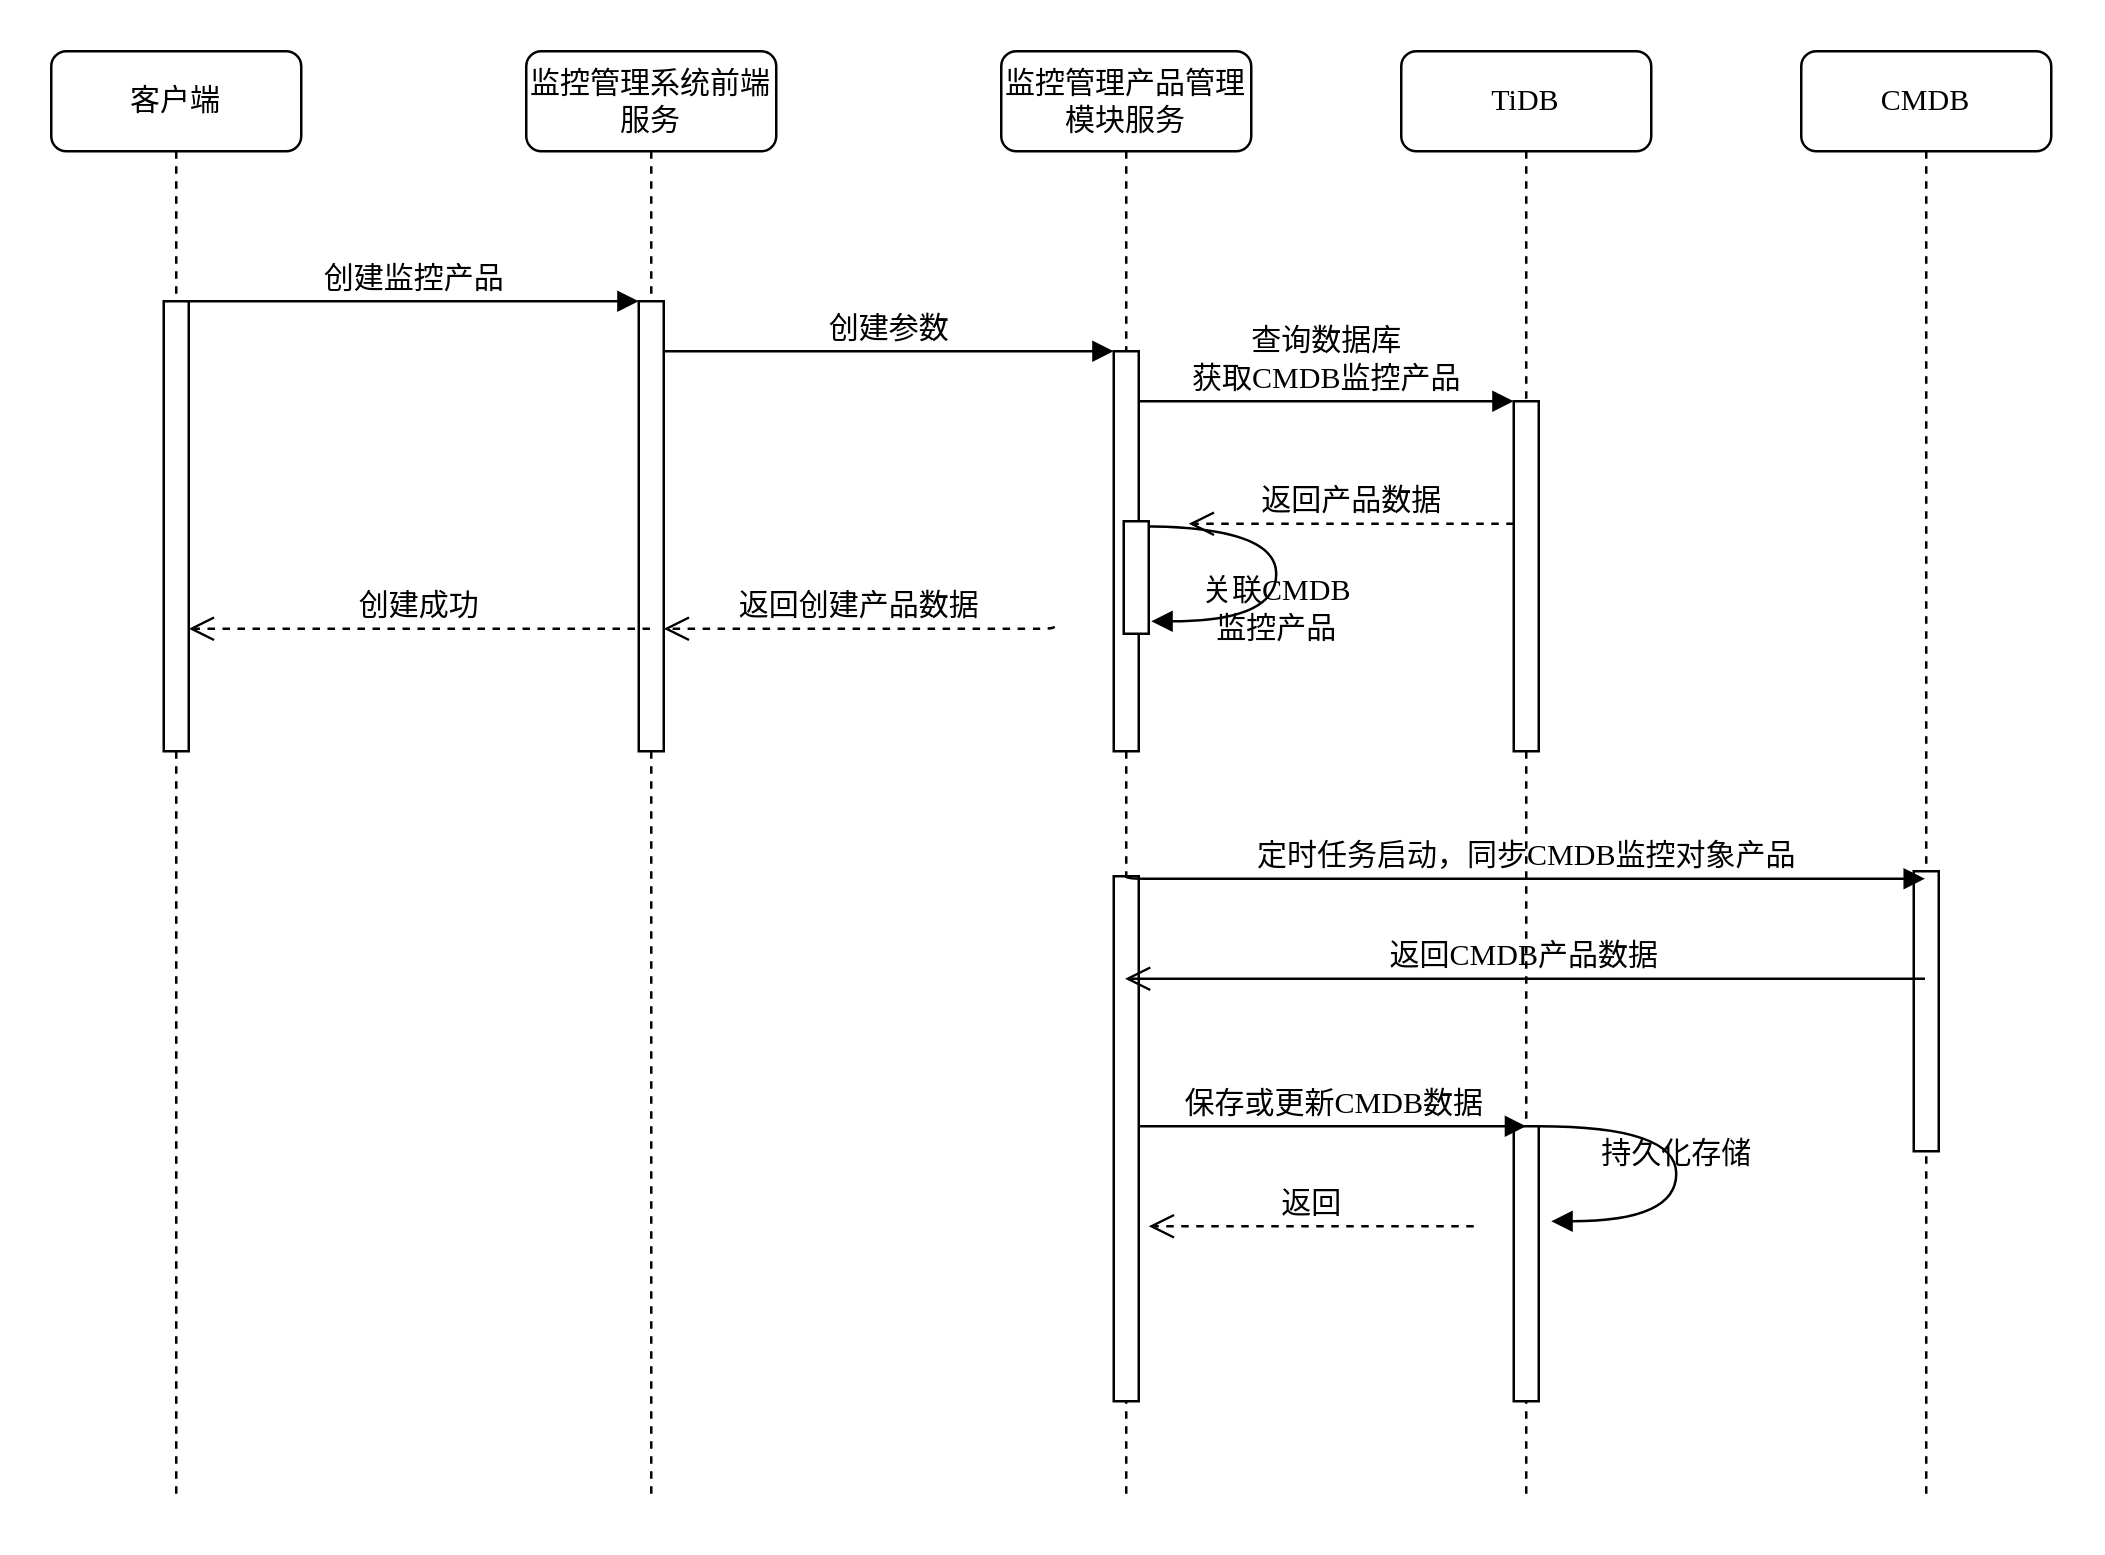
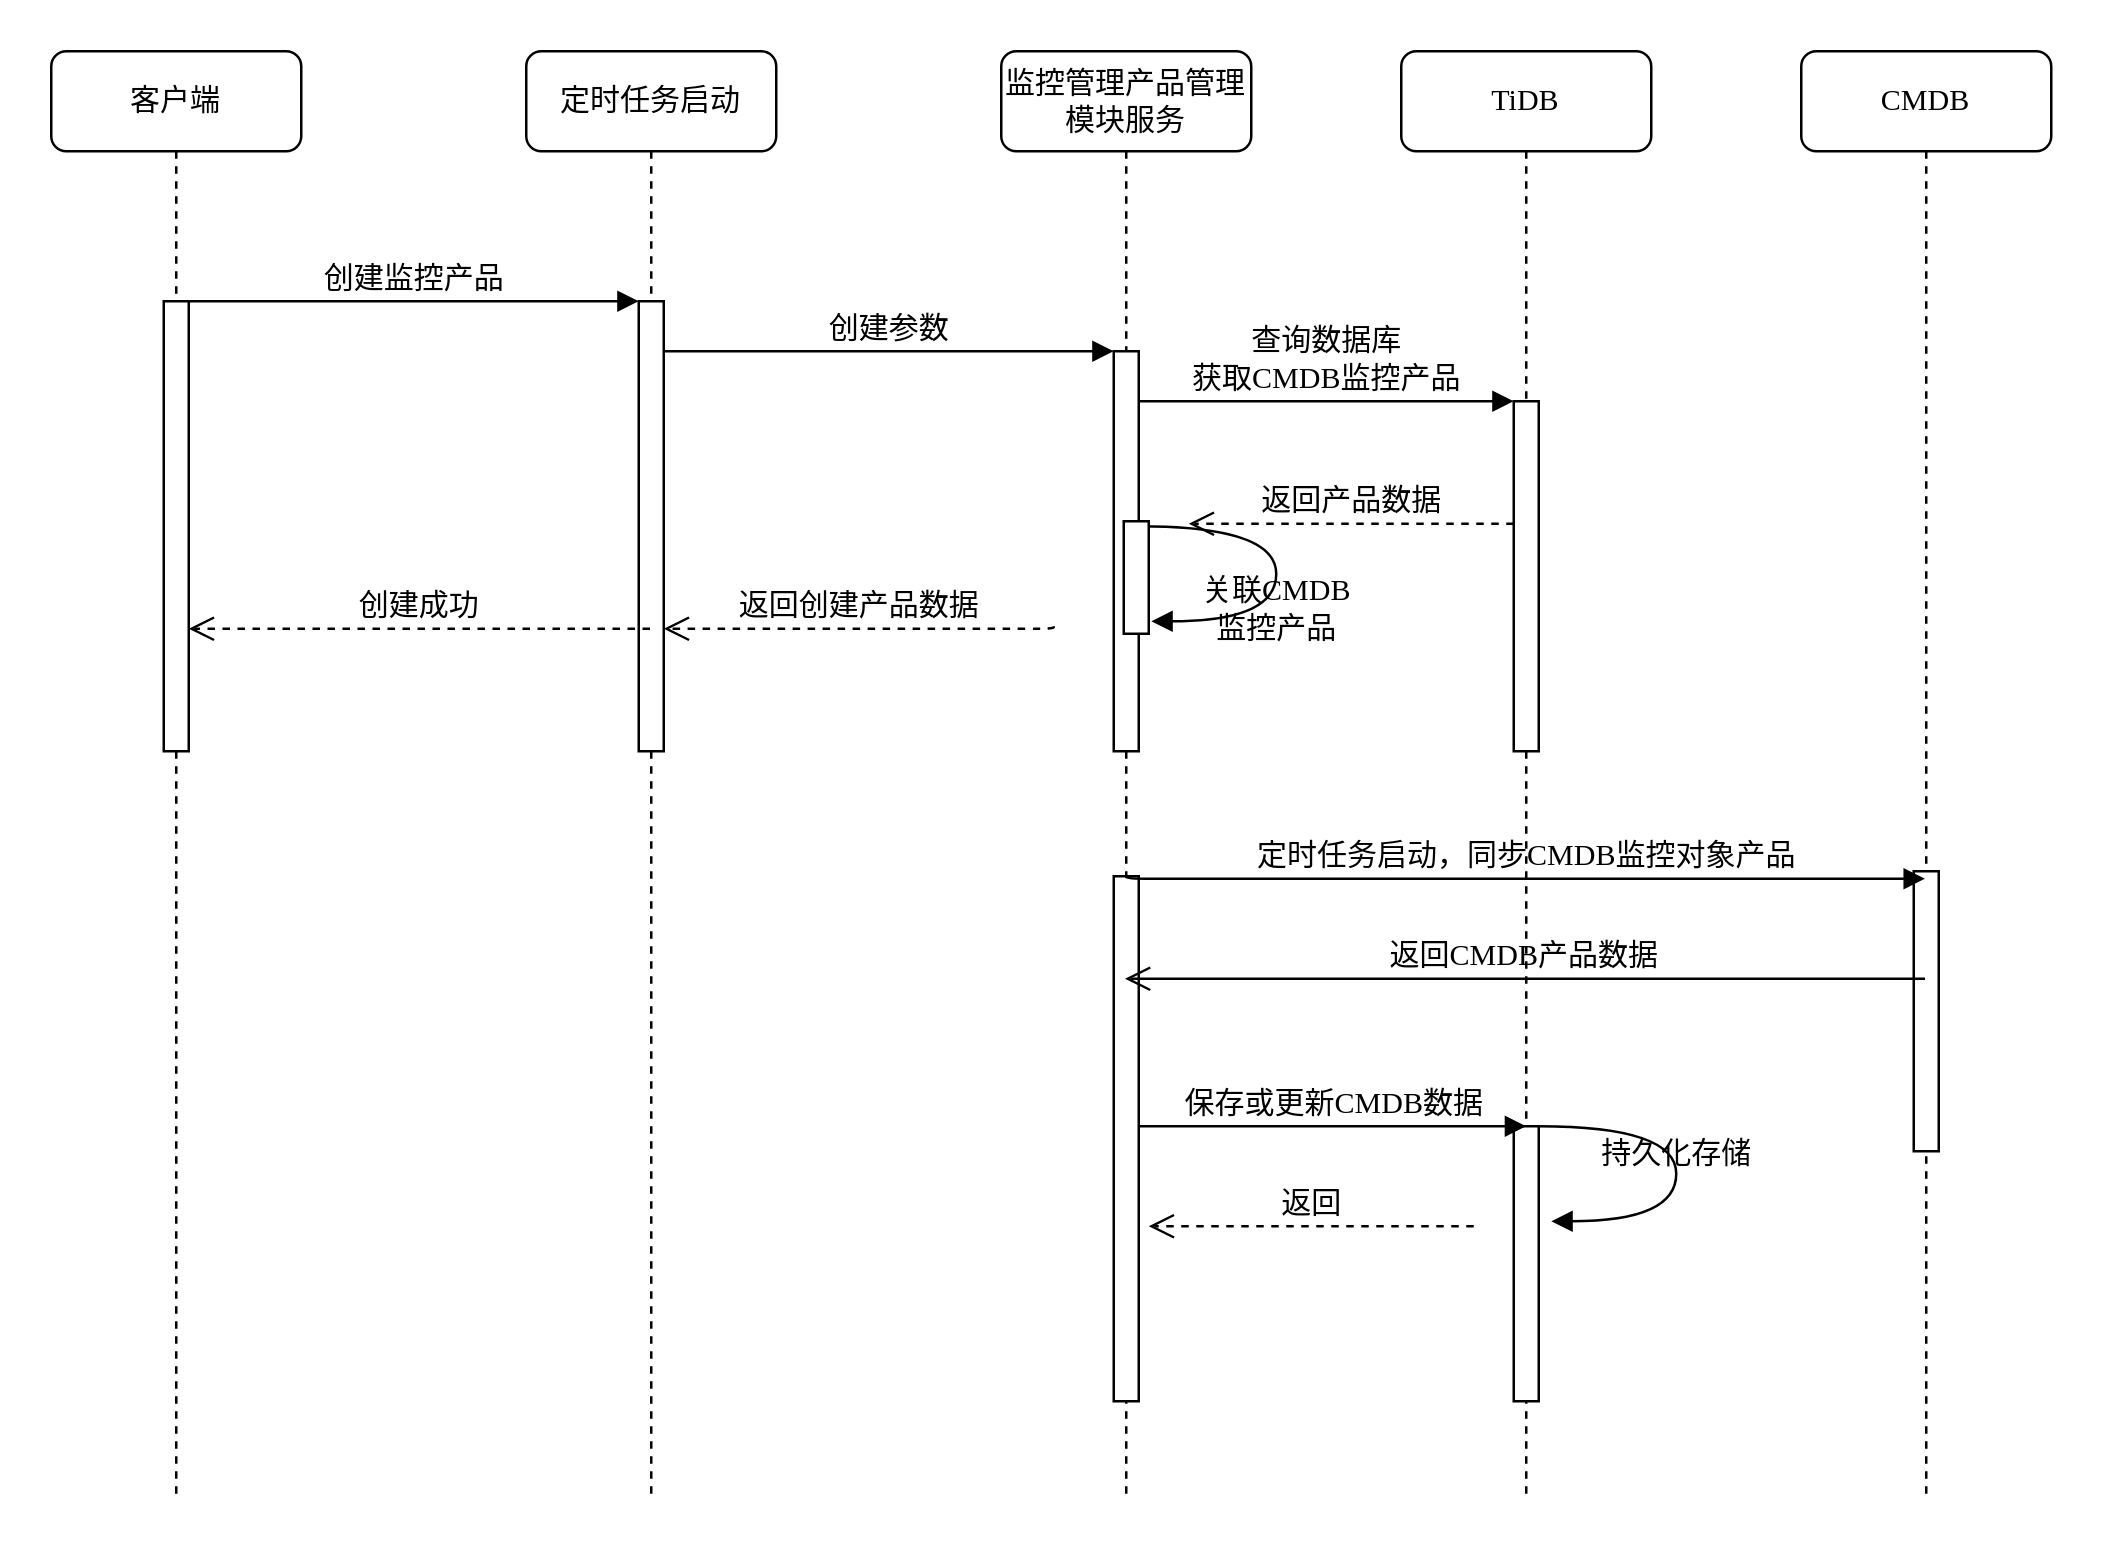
  <mxCell id="0" />
  <mxCell id="1" parent="0" />
- <mxCell id="2" value="监控管理系统前端服务" style="shape=umlLifeline;perimeter=lifelinePerimeter;whiteSpace=wrap;html=1;container=1;collapsible=0;recursiveResize=0;outlineConnect=0;rounded=1;shadow=0;comic=0;labelBackgroundColor=none;strokeWidth=1;fontFamily=Verdana;fontSize=12;align=center;" parent="1" vertex="1"><mxGeometry x="210" y="20" width="100" height="580" as="geometry" /></mxCell>
+ <mxCell id="2" value="定时任务启动" style="shape=umlLifeline;perimeter=lifelinePerimeter;whiteSpace=wrap;html=1;container=1;collapsible=0;recursiveResize=0;outlineConnect=0;rounded=1;shadow=0;comic=0;labelBackgroundColor=none;strokeWidth=1;fontFamily=Verdana;fontSize=12;align=center;" parent="1" vertex="1"><mxGeometry x="210" y="20" width="100" height="580" as="geometry" /></mxCell>
  <mxCell id="3" value="" style="html=1;points=[];perimeter=orthogonalPerimeter;rounded=0;shadow=0;comic=0;labelBackgroundColor=none;strokeWidth=1;fontFamily=Verdana;fontSize=12;align=center;" parent="2" vertex="1"><mxGeometry x="45" y="100" width="10" height="180" as="geometry" /></mxCell>
  <mxCell id="4" value="监控管理产品管理模块服务" style="shape=umlLifeline;perimeter=lifelinePerimeter;whiteSpace=wrap;html=1;container=1;collapsible=0;recursiveResize=0;outlineConnect=0;rounded=1;shadow=0;comic=0;labelBackgroundColor=none;strokeWidth=1;fontFamily=Verdana;fontSize=12;align=center;" parent="1" vertex="1"><mxGeometry x="400" y="20" width="100" height="580" as="geometry" /></mxCell>
  <mxCell id="5" value="" style="html=1;points=[];perimeter=orthogonalPerimeter;rounded=0;shadow=0;comic=0;labelBackgroundColor=none;strokeWidth=1;fontFamily=Verdana;fontSize=12;align=center;" parent="4" vertex="1"><mxGeometry x="45" y="120" width="10" height="160" as="geometry" /></mxCell>
  <mxCell id="6" value="关联CMDB&lt;div&gt;监控产品&lt;/div&gt;" style="html=1;verticalAlign=bottom;endArrow=block;labelBackgroundColor=none;fontFamily=Verdana;fontSize=12;elbow=vertical;edgeStyle=orthogonalEdgeStyle;curved=1;entryX=1;entryY=0.286;entryPerimeter=0;exitX=1.038;exitY=0.345;exitPerimeter=0;" edge="1" parent="4"><mxGeometry x="0.301" y="12" relative="1" as="geometry"><mxPoint x="55" y="190" as="sourcePoint" /><mxPoint x="60" y="228" as="targetPoint" /><Array as="points"><mxPoint x="110" y="190" /><mxPoint x="110" y="228" /></Array><mxPoint as="offset" /></mxGeometry></mxCell>
  <mxCell id="7" value="" style="html=1;points=[];perimeter=orthogonalPerimeter;rounded=0;shadow=0;comic=0;labelBackgroundColor=none;strokeWidth=1;fontFamily=Verdana;fontSize=12;align=center;" parent="4" vertex="1"><mxGeometry x="49" y="188" width="10" height="45" as="geometry" /></mxCell>
  <mxCell id="8" value="" style="html=1;points=[];perimeter=orthogonalPerimeter;rounded=0;shadow=0;comic=0;labelBackgroundColor=none;strokeWidth=1;fontFamily=Verdana;fontSize=12;align=center;" vertex="1" parent="4"><mxGeometry x="45" y="330" width="10" height="210" as="geometry" /></mxCell>
  <mxCell id="9" value="返回" style="html=1;verticalAlign=bottom;endArrow=open;dashed=1;endSize=8;labelBackgroundColor=none;fontFamily=Verdana;fontSize=12;edgeStyle=elbowEdgeStyle;elbow=vertical;" edge="1" parent="4"><mxGeometry relative="1" as="geometry"><mxPoint x="59" y="470" as="targetPoint" /><Array as="points"><mxPoint x="134" y="470" /><mxPoint x="164" y="470" /></Array><mxPoint x="189" y="470" as="sourcePoint" /><mxPoint as="offset" /></mxGeometry></mxCell>
  <mxCell id="10" value="TiDB" style="shape=umlLifeline;perimeter=lifelinePerimeter;whiteSpace=wrap;html=1;container=1;collapsible=0;recursiveResize=0;outlineConnect=0;rounded=1;shadow=0;comic=0;labelBackgroundColor=none;strokeWidth=1;fontFamily=Verdana;fontSize=12;align=center;" parent="1" vertex="1"><mxGeometry x="560" y="20" width="100" height="580" as="geometry" /></mxCell>
  <mxCell id="11" value="返回产品数据" style="html=1;verticalAlign=bottom;endArrow=open;dashed=1;endSize=8;labelBackgroundColor=none;fontFamily=Verdana;fontSize=12;edgeStyle=elbowEdgeStyle;elbow=vertical;" edge="1" parent="10"><mxGeometry relative="1" as="geometry"><mxPoint x="-85" y="189" as="targetPoint" /><Array as="points"><mxPoint x="-10" y="189" /><mxPoint x="20" y="189" /></Array><mxPoint x="45" y="189" as="sourcePoint" /></mxGeometry></mxCell>
  <mxCell id="12" value="" style="html=1;points=[];perimeter=orthogonalPerimeter;rounded=0;shadow=0;comic=0;labelBackgroundColor=none;strokeWidth=1;fontFamily=Verdana;fontSize=12;align=center;" vertex="1" parent="10"><mxGeometry x="45" y="430" width="10" height="110" as="geometry" /></mxCell>
  <mxCell id="13" value="持久化存储" style="html=1;verticalAlign=bottom;endArrow=block;labelBackgroundColor=none;fontFamily=Verdana;fontSize=12;elbow=vertical;edgeStyle=orthogonalEdgeStyle;curved=1;entryX=1;entryY=0.286;entryPerimeter=0;exitX=1.038;exitY=0.345;exitPerimeter=0;" edge="1" parent="10"><mxGeometry x="0.049" relative="1" as="geometry"><mxPoint x="55" y="430" as="sourcePoint" /><mxPoint x="60" y="468" as="targetPoint" /><Array as="points"><mxPoint x="110" y="430" /><mxPoint x="110" y="468" /></Array><mxPoint as="offset" /></mxGeometry></mxCell>
  <mxCell id="14" value="CMDB" style="shape=umlLifeline;perimeter=lifelinePerimeter;whiteSpace=wrap;html=1;container=1;collapsible=0;recursiveResize=0;outlineConnect=0;rounded=1;shadow=0;comic=0;labelBackgroundColor=none;strokeWidth=1;fontFamily=Verdana;fontSize=12;align=center;" parent="1" vertex="1"><mxGeometry x="720" y="20" width="100" height="580" as="geometry" /></mxCell>
  <mxCell id="15" value="" style="html=1;points=[];perimeter=orthogonalPerimeter;rounded=0;shadow=0;comic=0;labelBackgroundColor=none;strokeWidth=1;fontFamily=Verdana;fontSize=12;align=center;" parent="14" vertex="1"><mxGeometry x="45" y="328" width="10" height="112" as="geometry" /></mxCell>
  <mxCell id="16" value="客户端" style="shape=umlLifeline;perimeter=lifelinePerimeter;whiteSpace=wrap;html=1;container=1;collapsible=0;recursiveResize=0;outlineConnect=0;rounded=1;shadow=0;comic=0;labelBackgroundColor=none;strokeWidth=1;fontFamily=Verdana;fontSize=12;align=center;" parent="1" vertex="1"><mxGeometry x="20" y="20" width="100" height="580" as="geometry" /></mxCell>
  <mxCell id="17" value="" style="html=1;points=[];perimeter=orthogonalPerimeter;rounded=0;shadow=0;comic=0;labelBackgroundColor=none;strokeWidth=1;fontFamily=Verdana;fontSize=12;align=center;" parent="16" vertex="1"><mxGeometry x="45" y="100" width="10" height="180" as="geometry" /></mxCell>
  <mxCell id="18" value="创建成功" style="html=1;verticalAlign=bottom;endArrow=open;dashed=1;endSize=8;labelBackgroundColor=none;fontFamily=Verdana;fontSize=12;edgeStyle=elbowEdgeStyle;elbow=vertical;" edge="1" parent="16" source="2"><mxGeometry relative="1" as="geometry"><mxPoint x="55" y="230.5" as="targetPoint" /><Array as="points" /><mxPoint x="160" y="230" as="sourcePoint" /></mxGeometry></mxCell>
  <mxCell id="19" value="" style="html=1;points=[];perimeter=orthogonalPerimeter;rounded=0;shadow=0;comic=0;labelBackgroundColor=none;strokeWidth=1;fontFamily=Verdana;fontSize=12;align=center;" parent="1" vertex="1"><mxGeometry x="605" y="160" width="10" height="140" as="geometry" /></mxCell>
  <mxCell id="20" value="查询数据库&lt;div&gt;获取CMDB监控产品&lt;/div&gt;" style="html=1;verticalAlign=bottom;endArrow=block;labelBackgroundColor=none;fontFamily=Verdana;fontSize=12;edgeStyle=elbowEdgeStyle;elbow=vertical;" parent="1" source="5" target="19" edge="1"><mxGeometry relative="1" as="geometry"><mxPoint x="510" y="160" as="sourcePoint" /><Array as="points"><mxPoint x="460" y="160" /></Array><mxPoint as="offset" /></mxGeometry></mxCell>
  <mxCell id="21" value="创建监控产品" style="html=1;verticalAlign=bottom;endArrow=block;entryX=0;entryY=0;labelBackgroundColor=none;fontFamily=Verdana;fontSize=12;edgeStyle=elbowEdgeStyle;elbow=vertical;" parent="1" source="17" target="3" edge="1"><mxGeometry relative="1" as="geometry"><mxPoint x="140" y="130" as="sourcePoint" /><mxPoint as="offset" /></mxGeometry></mxCell>
  <mxCell id="22" value="创建参数" style="html=1;verticalAlign=bottom;endArrow=block;entryX=0;entryY=0;labelBackgroundColor=none;fontFamily=Verdana;fontSize=12;edgeStyle=elbowEdgeStyle;elbow=vertical;" parent="1" source="3" target="5" edge="1"><mxGeometry relative="1" as="geometry"><mxPoint x="340" y="140" as="sourcePoint" /><mxPoint as="offset" /></mxGeometry></mxCell>
  <mxCell id="23" value="返回创建产品数据" style="html=1;verticalAlign=bottom;endArrow=open;dashed=1;endSize=8;labelBackgroundColor=none;fontFamily=Verdana;fontSize=12;edgeStyle=elbowEdgeStyle;elbow=vertical;exitX=0.6;exitY=0.345;exitDx=0;exitDy=0;exitPerimeter=0;" edge="1" parent="1"><mxGeometry x="0.006" relative="1" as="geometry"><mxPoint x="265" y="251" as="targetPoint" /><Array as="points"><mxPoint x="340" y="251" /><mxPoint x="370" y="251" /></Array><mxPoint x="421" y="250" as="sourcePoint" /><mxPoint as="offset" /></mxGeometry></mxCell>
  <mxCell id="24" value="定时任务启动，同步CMDB监控对象产品" style="html=1;verticalAlign=bottom;endArrow=block;labelBackgroundColor=none;fontFamily=Verdana;fontSize=12;edgeStyle=elbowEdgeStyle;elbow=vertical;exitX=0.5;exitY=0;exitDx=0;exitDy=0;exitPerimeter=0;" edge="1" parent="1" source="8" target="14"><mxGeometry x="0.002" relative="1" as="geometry"><mxPoint x="457.5" y="350" as="sourcePoint" /><Array as="points"><mxPoint x="760" y="351" /></Array><mxPoint x="722.5" y="350.5" as="targetPoint" /><mxPoint as="offset" /></mxGeometry></mxCell>
  <mxCell id="25" value="保存或更新CMDB数据" style="html=1;verticalAlign=bottom;endArrow=block;labelBackgroundColor=none;fontFamily=Verdana;fontSize=12;edgeStyle=elbowEdgeStyle;elbow=vertical;entryX=0.5;entryY=0.741;entryDx=0;entryDy=0;entryPerimeter=0;" edge="1" parent="1" target="10"><mxGeometry relative="1" as="geometry"><mxPoint x="455.5" y="450" as="sourcePoint" /><mxPoint x="596" y="450" as="targetPoint" /><mxPoint as="offset" /></mxGeometry></mxCell>
  <mxCell id="26" value="返回CMDB产品数据" style="html=1;verticalAlign=bottom;endArrow=open;dashed=0;endSize=8;labelBackgroundColor=none;fontFamily=Verdana;fontSize=12;edgeStyle=elbowEdgeStyle;elbow=vertical;" edge="1" parent="1" source="14" target="4"><mxGeometry x="0.006" relative="1" as="geometry"><mxPoint x="474" y="391" as="targetPoint" /><Array as="points"><mxPoint x="544" y="391" /><mxPoint x="579" y="391" /></Array><mxPoint x="743.5" y="391" as="sourcePoint" /><mxPoint as="offset" /></mxGeometry></mxCell>
